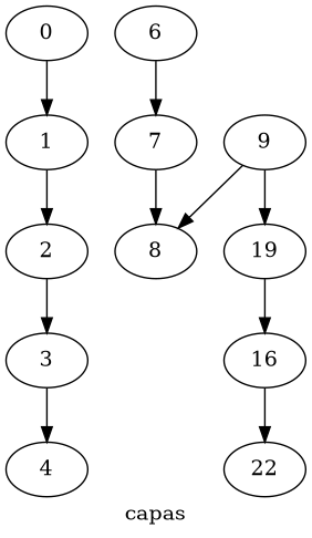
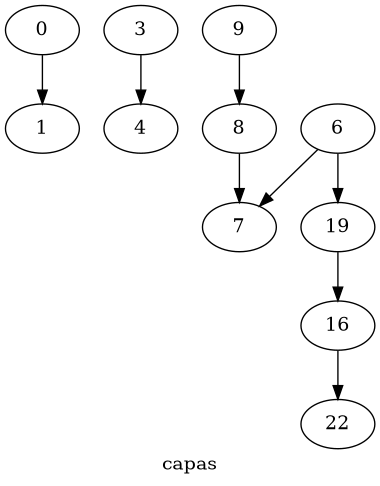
  digraph {
    label=capas
    n1 [label=0]
    n2 [label=1]
-   n3 [label=2]
    n4 [label=3]
    n5 [label=4]
    n6 [label=6]
    n7 [label=7]
    n8 [label=8]
    n9 [label=9]
    n10 [label=19]
    n11 [label=16]
    n12 [label=22]
    n1 -> n2
-   n2 -> n3
-   n3 -> n4
    n4 -> n5
    n6 -> n7
-   n7 -> n8
+   n8 -> n7
    n9 -> n8
-   n9 -> n10
+   n6 -> n10
    n10 -> n11
    n11 -> n12
  }
